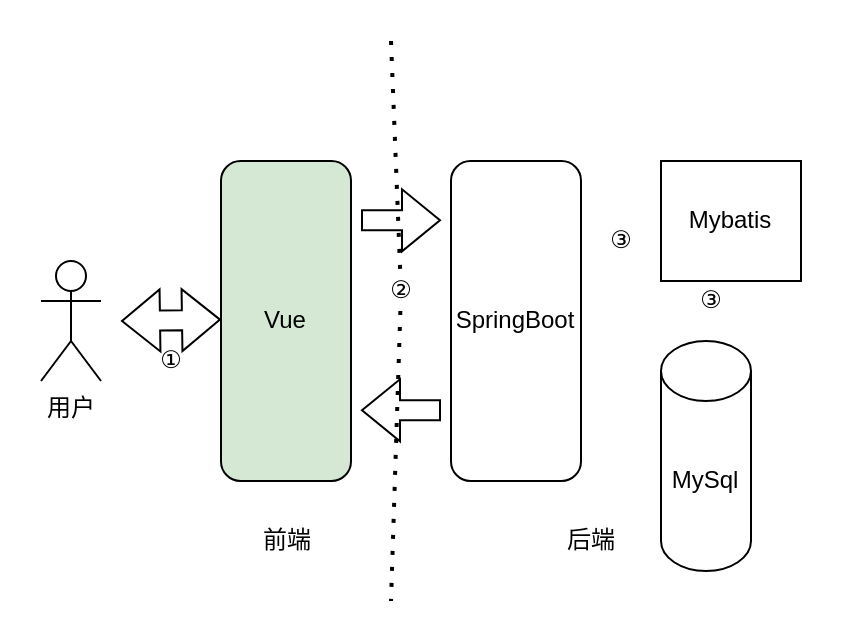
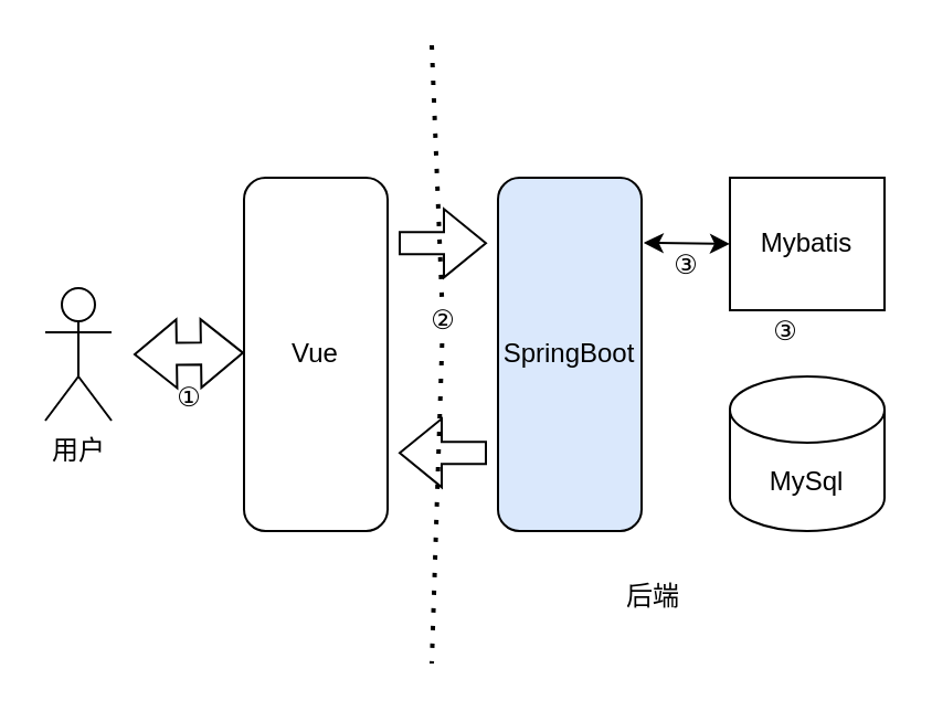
  <mxCell id="0" />
  <mxCell id="1" parent="0" />
  <mxCell id="2" value="" style="endArrow=none;dashed=1;html=1;dashPattern=1 3;strokeWidth=2;rounded=0;targetPerimeterSpacing=0;startArrow=none;" edge="1" parent="1" source="15"><mxGeometry width="50" height="50" relative="1" as="geometry"><mxPoint x="200" y="20" as="sourcePoint" /><mxPoint x="195" y="300" as="targetPoint" /></mxGeometry></mxCell>
  <mxCell id="3" value="用户" style="shape=umlActor;verticalLabelPosition=bottom;verticalAlign=top;html=1;outlineConnect=0;" vertex="1" parent="1"><mxGeometry x="20" y="130" width="30" height="60" as="geometry" /></mxCell>
- <mxCell id="4" value="Vue" style="rounded=1;whiteSpace=wrap;html=1;fillColor=#d5e8d4;" vertex="1" parent="1"><mxGeometry x="110" y="80" width="65" height="160" as="geometry" /></mxCell>
- <mxCell id="5" value="SpringBoot" style="rounded=1;whiteSpace=wrap;html=1;" vertex="1" parent="1"><mxGeometry x="225" y="80" width="65" height="160" as="geometry" /></mxCell>
+ <mxCell id="4" value="Vue" style="rounded=1;whiteSpace=wrap;html=1;" vertex="1" parent="1"><mxGeometry x="110" y="80" width="65" height="160" as="geometry" /></mxCell>
+ <mxCell id="5" value="SpringBoot" style="rounded=1;whiteSpace=wrap;html=1;fillColor=#dae8fc;" vertex="1" parent="1"><mxGeometry x="225" y="80" width="65" height="160" as="geometry" /></mxCell>
  <mxCell id="6" value="Mybatis" style="whiteSpace=wrap;html=1;rounded=0;" vertex="1" parent="1"><mxGeometry x="330" y="80" width="70" height="60" as="geometry" /></mxCell>
- <mxCell id="7" value="MySql" style="shape=cylinder3;whiteSpace=wrap;html=1;boundedLbl=1;backgroundOutline=1;size=15;" vertex="1" parent="1"><mxGeometry x="330" y="170" width="45" height="115" as="geometry" /></mxCell>
+ <mxCell id="7" value="MySql" style="shape=cylinder3;whiteSpace=wrap;html=1;boundedLbl=1;backgroundOutline=1;size=15;" vertex="1" parent="1"><mxGeometry x="330" y="170" width="70" height="70" as="geometry" /></mxCell>
  <mxCell id="8" value="" style="shape=flexArrow;endArrow=classic;startArrow=classic;html=1;rounded=0;targetPerimeterSpacing=0;" edge="1" parent="1"><mxGeometry width="100" height="100" relative="1" as="geometry"><mxPoint x="60" y="160" as="sourcePoint" /><mxPoint x="110" y="159.29" as="targetPoint" /></mxGeometry></mxCell>
  <mxCell id="9" value="" style="shape=flexArrow;endArrow=classic;html=1;rounded=0;targetPerimeterSpacing=0;" edge="1" parent="1"><mxGeometry width="50" height="50" relative="1" as="geometry"><mxPoint x="180" y="109.66" as="sourcePoint" /><mxPoint x="220" y="109.66" as="targetPoint" /></mxGeometry></mxCell>
  <mxCell id="10" value="" style="shape=flexArrow;endArrow=classic;html=1;rounded=0;targetPerimeterSpacing=0;" edge="1" parent="1"><mxGeometry width="50" height="50" relative="1" as="geometry"><mxPoint x="220" y="204.66" as="sourcePoint" /><mxPoint x="180" y="204.66" as="targetPoint" /></mxGeometry></mxCell>
- <mxCell id="12" value="前端" style="text;html=1;align=center;verticalAlign=middle;resizable=0;points=[];autosize=1;strokeColor=none;fillColor=none;" vertex="1" parent="1"><mxGeometry x="122.5" y="260" width="40" height="20" as="geometry" /></mxCell>
+ <mxCell id="11" value="" style="endArrow=classic;startArrow=classic;html=1;rounded=0;targetPerimeterSpacing=0;entryX=1.014;entryY=0.184;entryDx=0;entryDy=0;entryPerimeter=0;exitX=0;exitY=0.5;exitDx=0;exitDy=0;" edge="1" parent="1" source="6" target="5"><mxGeometry width="50" height="50" relative="1" as="geometry"><mxPoint x="370" y="110" as="sourcePoint" /><mxPoint x="420" y="60" as="targetPoint" /></mxGeometry></mxCell>
  <mxCell id="13" value="后端" style="text;html=1;align=center;verticalAlign=middle;resizable=0;points=[];autosize=1;strokeColor=none;fillColor=none;" vertex="1" parent="1"><mxGeometry x="275" y="260" width="40" height="20" as="geometry" /></mxCell>
  <mxCell id="14" value="①" style="text;html=1;align=center;verticalAlign=middle;resizable=0;points=[];autosize=1;strokeColor=none;fillColor=none;" vertex="1" parent="1"><mxGeometry x="70" y="170" width="30" height="20" as="geometry" /></mxCell>
  <mxCell id="15" value="②" style="text;html=1;align=center;verticalAlign=middle;resizable=0;points=[];autosize=1;strokeColor=none;fillColor=none;" vertex="1" parent="1"><mxGeometry x="185" y="135" width="30" height="20" as="geometry" /></mxCell>
  <mxCell id="16" value="" style="endArrow=none;dashed=1;html=1;dashPattern=1 3;strokeWidth=2;rounded=0;" edge="1" parent="1" target="15"><mxGeometry width="50" height="50" relative="1" as="geometry"><mxPoint x="195" y="20" as="sourcePoint" /><mxPoint x="200" y="300" as="targetPoint" /></mxGeometry></mxCell>
  <mxCell id="17" value="③" style="text;html=1;align=center;verticalAlign=middle;resizable=0;points=[];autosize=1;strokeColor=none;fillColor=none;" vertex="1" parent="1"><mxGeometry x="295" y="110" width="30" height="20" as="geometry" /></mxCell>
  <mxCell id="18" value="③" style="text;html=1;align=center;verticalAlign=middle;resizable=0;points=[];autosize=1;strokeColor=none;fillColor=none;" vertex="1" parent="1"><mxGeometry x="340" y="140" width="30" height="20" as="geometry" /></mxCell>
